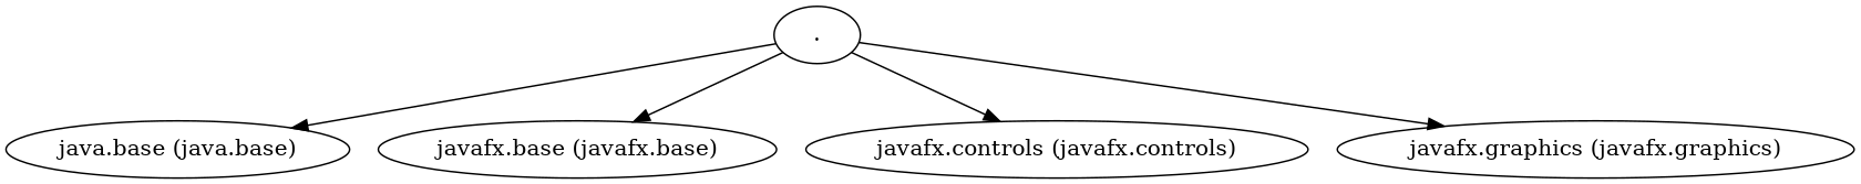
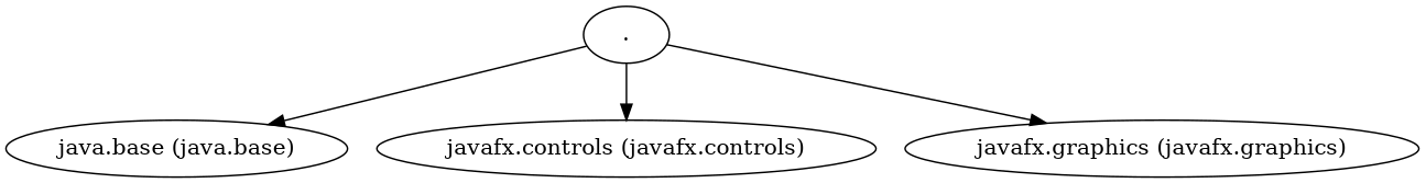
  digraph {
    "."
    "java.base (java.base)"
-   "javafx.base (javafx.base)"
    "javafx.controls (javafx.controls)"
    "javafx.graphics (javafx.graphics)"
    "." -> "java.base (java.base)"
-   "." -> "javafx.base (javafx.base)"
    "." -> "javafx.controls (javafx.controls)"
    "." -> "javafx.graphics (javafx.graphics)"
  }
